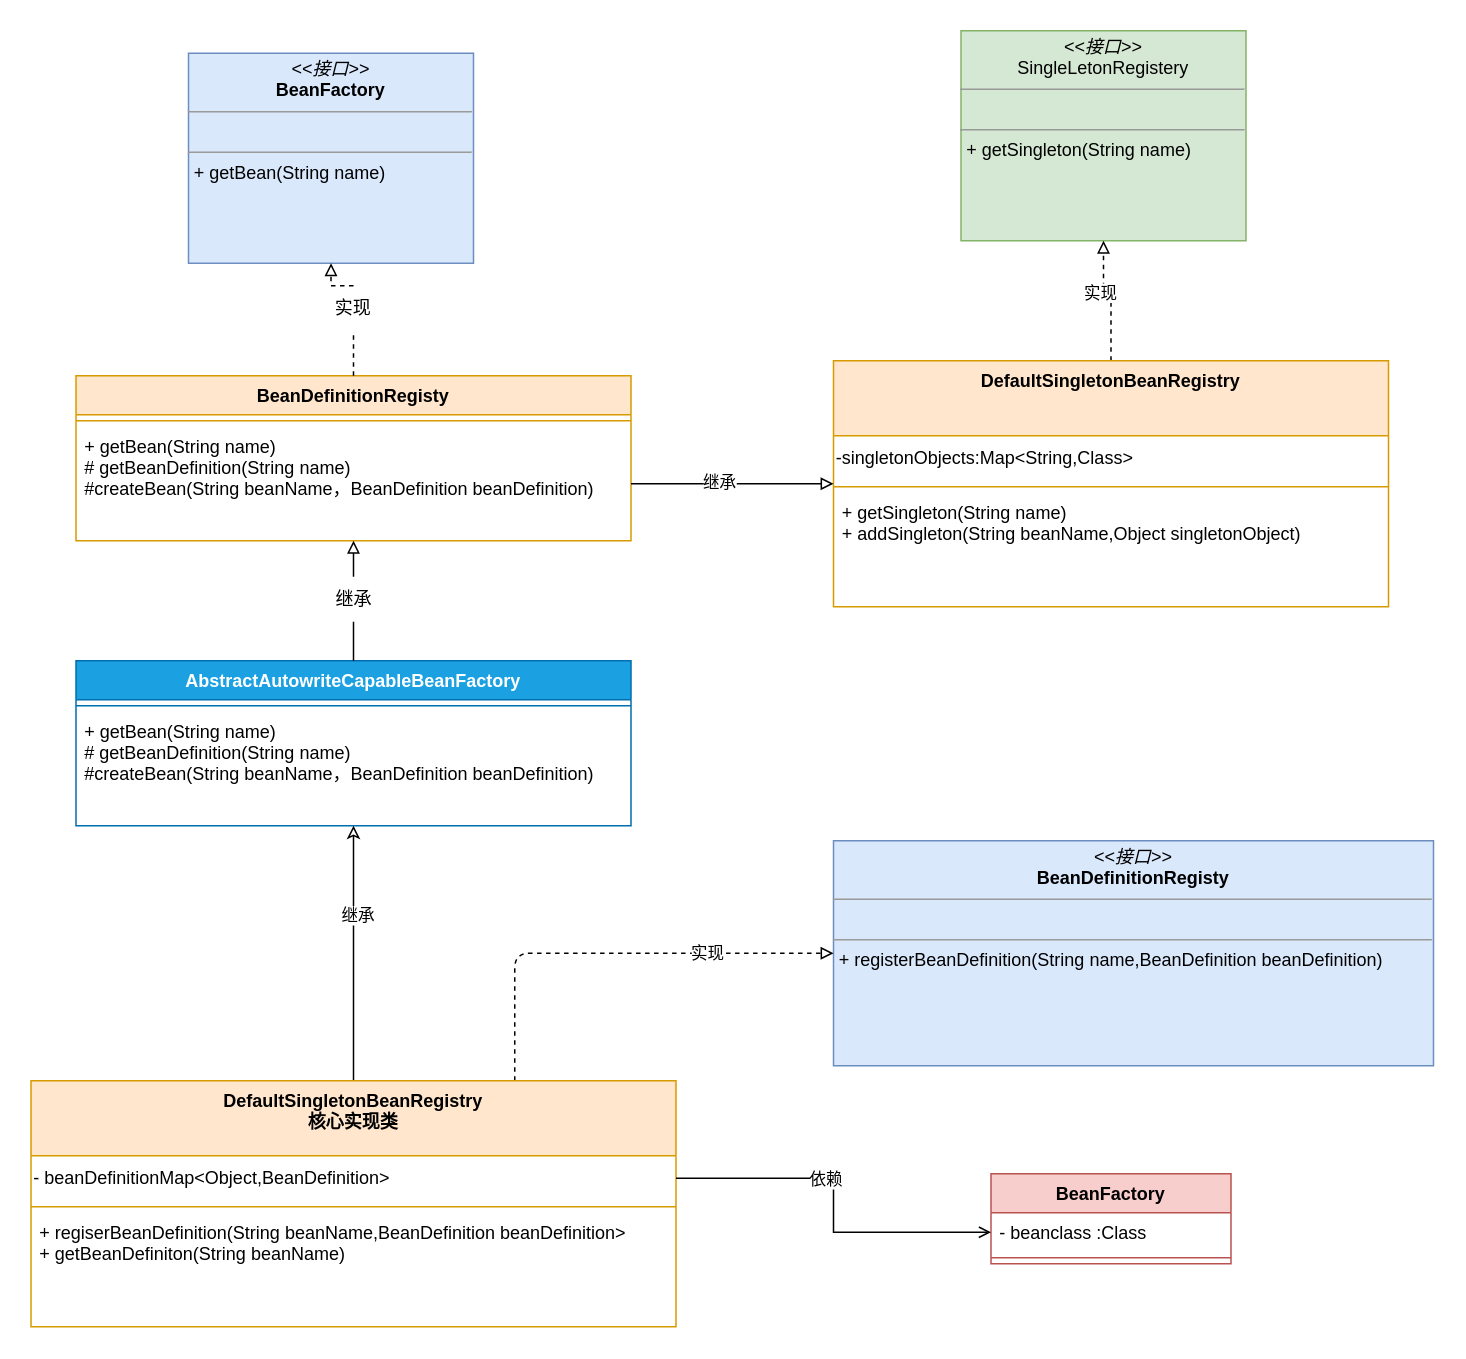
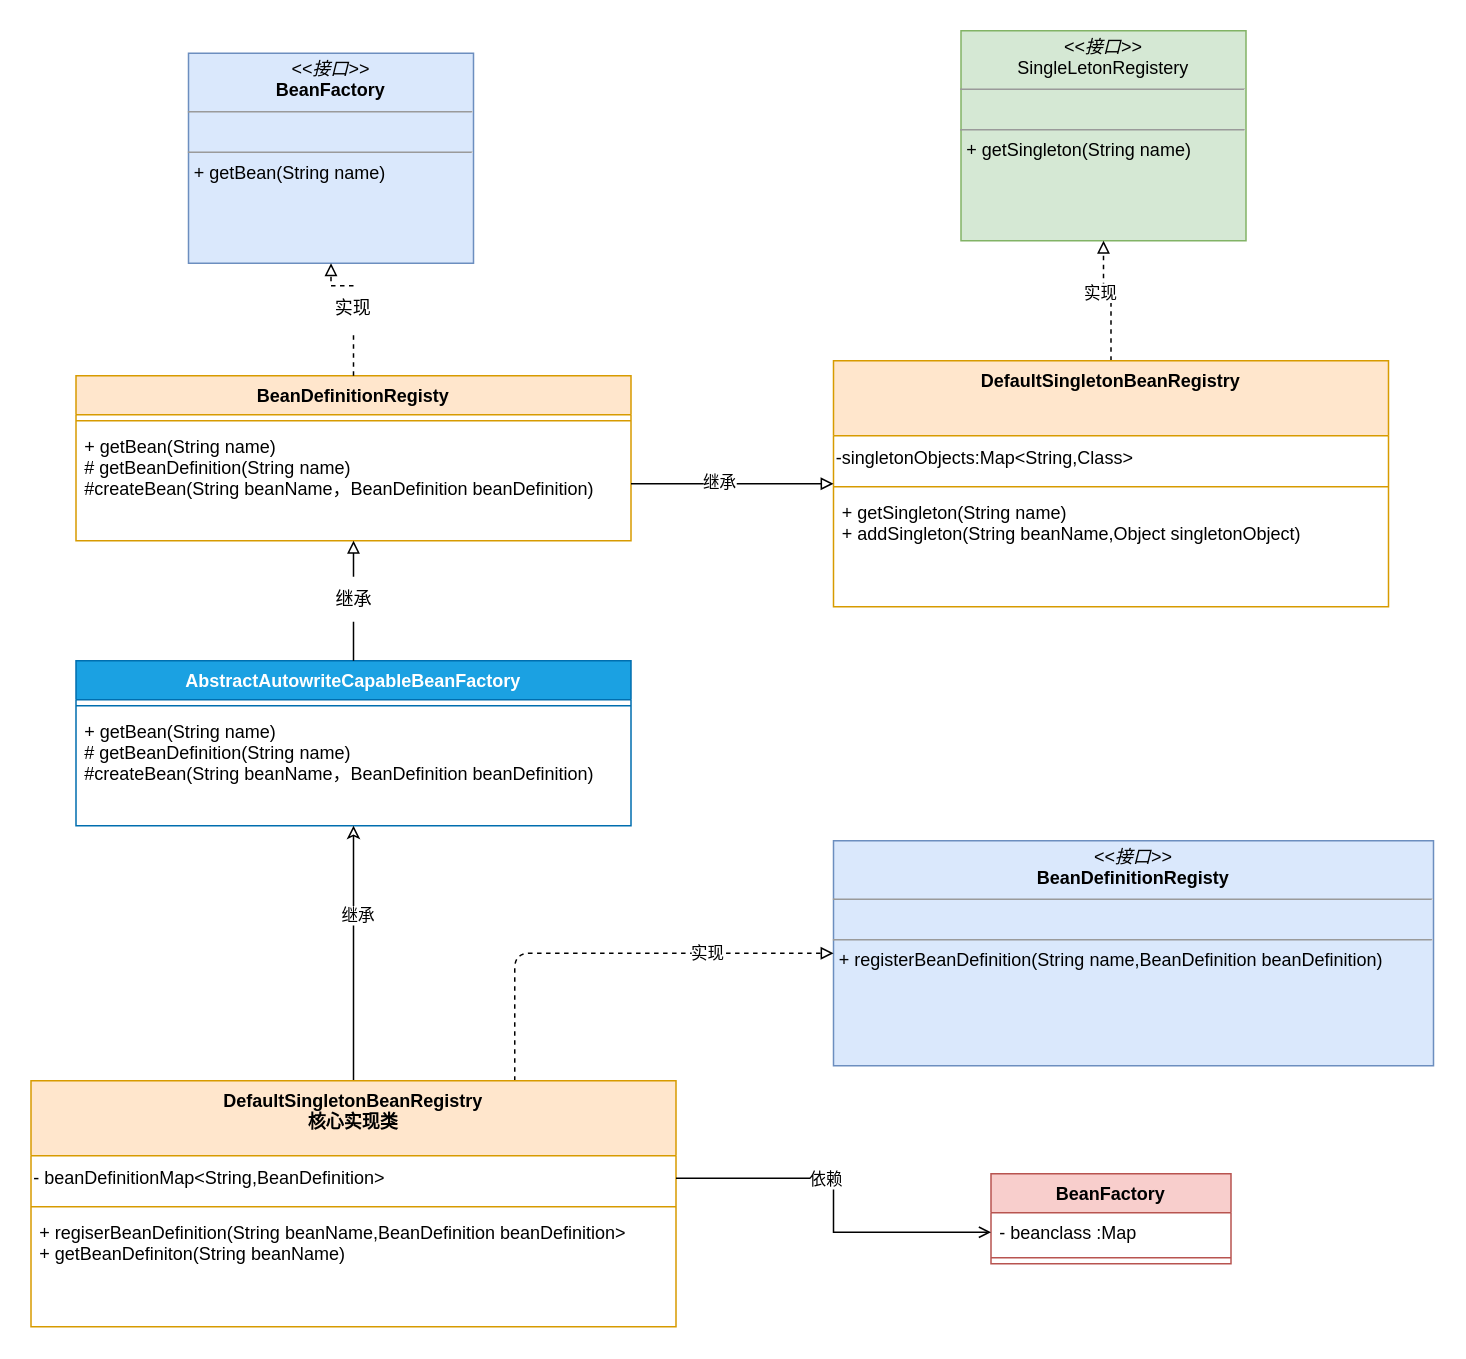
  <mxCell id="0" />
  <mxCell id="1" parent="0" />
  <mxCell id="2" value="&lt;p style=&quot;margin:0px;margin-top:4px;text-align:center;&quot;&gt;&lt;i&gt;&amp;lt;&amp;lt;接口&amp;gt;&amp;gt;&lt;/i&gt;&lt;br&gt;&lt;b&gt;BeanFactory&lt;/b&gt;&lt;/p&gt;&lt;hr size=&quot;1&quot;&gt;&lt;p style=&quot;margin:0px;margin-left:4px;&quot;&gt;&lt;br&gt;&lt;/p&gt;&lt;hr size=&quot;1&quot;&gt;&lt;p style=&quot;margin:0px;margin-left:4px;&quot;&gt;+ getBean(String name)&lt;/p&gt;" style="verticalAlign=top;align=left;overflow=fill;fontSize=12;fontFamily=Helvetica;html=1;fillColor=#dae8fc;strokeColor=#6c8ebf;" vertex="1" parent="1"><mxGeometry x="125" y="35" width="190" height="140" as="geometry" /></mxCell>
  <mxCell id="3" style="edgeStyle=orthogonalEdgeStyle;rounded=0;orthogonalLoop=1;jettySize=auto;html=1;exitX=0.5;exitY=0;exitDx=0;exitDy=0;entryX=0.5;entryY=1;entryDx=0;entryDy=0;endArrow=block;endFill=0;dashed=1;startArrow=none;" edge="1" parent="1" source="31" target="2"><mxGeometry relative="1" as="geometry" /></mxCell>
  <mxCell id="4" value="BeanDefinitionRegisty" style="swimlane;fontStyle=1;align=center;verticalAlign=top;childLayout=stackLayout;horizontal=1;startSize=26;horizontalStack=0;resizeParent=1;resizeParentMax=0;resizeLast=0;collapsible=1;marginBottom=0;fillColor=#ffe6cc;strokeColor=#d79b00;" vertex="1" parent="1"><mxGeometry x="50" y="250" width="370" height="110" as="geometry" /></mxCell>
  <mxCell id="5" value="" style="line;strokeWidth=1;fillColor=none;align=left;verticalAlign=middle;spacingTop=-1;spacingLeft=3;spacingRight=3;rotatable=0;labelPosition=right;points=[];portConstraint=eastwest;strokeColor=inherit;" vertex="1" parent="4"><mxGeometry y="26" width="370" height="8" as="geometry" /></mxCell>
  <mxCell id="6" value="+ getBean(String name)&#10;# getBeanDefinition(String name)&#10;#createBean(String beanName，BeanDefinition beanDefinition)&#10;" style="text;strokeColor=none;fillColor=none;align=left;verticalAlign=top;spacingLeft=4;spacingRight=4;overflow=hidden;rotatable=0;points=[[0,0.5],[1,0.5]];portConstraint=eastwest;" vertex="1" parent="4"><mxGeometry y="34" width="370" height="76" as="geometry" /></mxCell>
  <mxCell id="7" style="edgeStyle=orthogonalEdgeStyle;rounded=0;orthogonalLoop=1;jettySize=auto;html=1;exitX=0.5;exitY=0;exitDx=0;exitDy=0;entryX=0.5;entryY=1;entryDx=0;entryDy=0;entryPerimeter=0;endArrow=block;endFill=0;startArrow=none;" edge="1" parent="1" source="33" target="6"><mxGeometry relative="1" as="geometry" /></mxCell>
  <mxCell id="8" value="AbstractAutowriteCapableBeanFactory" style="swimlane;fontStyle=1;align=center;verticalAlign=top;childLayout=stackLayout;horizontal=1;startSize=26;horizontalStack=0;resizeParent=1;resizeParentMax=0;resizeLast=0;collapsible=1;marginBottom=0;fillColor=#1ba1e2;fontColor=#ffffff;strokeColor=#006EAF;" vertex="1" parent="1"><mxGeometry x="50" y="440" width="370" height="110" as="geometry" /></mxCell>
  <mxCell id="9" value="" style="line;strokeWidth=1;fillColor=none;align=left;verticalAlign=middle;spacingTop=-1;spacingLeft=3;spacingRight=3;rotatable=0;labelPosition=right;points=[];portConstraint=eastwest;strokeColor=inherit;" vertex="1" parent="8"><mxGeometry y="26" width="370" height="8" as="geometry" /></mxCell>
  <mxCell id="10" value="+ getBean(String name)&#10;# getBeanDefinition(String name)&#10;#createBean(String beanName，BeanDefinition beanDefinition)&#10;" style="text;strokeColor=none;fillColor=none;align=left;verticalAlign=top;spacingLeft=4;spacingRight=4;overflow=hidden;rotatable=0;points=[[0,0.5],[1,0.5]];portConstraint=eastwest;" vertex="1" parent="8"><mxGeometry y="34" width="370" height="76" as="geometry" /></mxCell>
  <mxCell id="11" value="&lt;p style=&quot;margin:0px;margin-top:4px;text-align:center;&quot;&gt;&lt;i&gt;&amp;lt;&amp;lt;接口&amp;gt;&amp;gt;&lt;/i&gt;&lt;br&gt;SingleLetonRegistery&lt;/p&gt;&lt;hr size=&quot;1&quot;&gt;&lt;p style=&quot;margin:0px;margin-left:4px;&quot;&gt;&lt;br&gt;&lt;/p&gt;&lt;hr size=&quot;1&quot;&gt;&lt;p style=&quot;margin:0px;margin-left:4px;&quot;&gt;+ getSingleton(String name)&lt;/p&gt;" style="verticalAlign=top;align=left;overflow=fill;fontSize=12;fontFamily=Helvetica;html=1;fillColor=#d5e8d4;strokeColor=#82b366;" vertex="1" parent="1"><mxGeometry x="640" y="20" width="190" height="140" as="geometry" /></mxCell>
  <mxCell id="12" style="edgeStyle=orthogonalEdgeStyle;rounded=0;orthogonalLoop=1;jettySize=auto;html=1;exitX=0.5;exitY=0;exitDx=0;exitDy=0;entryX=0.5;entryY=1;entryDx=0;entryDy=0;dashed=1;endArrow=block;endFill=0;" edge="1" parent="1" source="14" target="11"><mxGeometry relative="1" as="geometry" /></mxCell>
  <mxCell id="13" value="实现" style="edgeLabel;html=1;align=center;verticalAlign=middle;resizable=0;points=[];" vertex="1" connectable="0" parent="12"><mxGeometry x="0.211" y="3" relative="1" as="geometry"><mxPoint as="offset" /></mxGeometry></mxCell>
  <mxCell id="14" value="DefaultSingletonBeanRegistry" style="swimlane;fontStyle=1;align=center;verticalAlign=top;childLayout=stackLayout;horizontal=1;startSize=50;horizontalStack=0;resizeParent=1;resizeParentMax=0;resizeLast=0;collapsible=1;marginBottom=0;fillColor=#ffe6cc;strokeColor=#d79b00;" vertex="1" parent="1"><mxGeometry x="555" y="240" width="370" height="164" as="geometry" /></mxCell>
  <mxCell id="15" value="-singletonObjects:Map&amp;lt;String,Class&amp;gt;" style="text;html=1;strokeColor=none;fillColor=none;align=left;verticalAlign=middle;whiteSpace=wrap;rounded=0;" vertex="1" parent="14"><mxGeometry y="50" width="370" height="30" as="geometry" /></mxCell>
  <mxCell id="16" value="" style="line;strokeWidth=1;fillColor=none;align=left;verticalAlign=middle;spacingTop=-1;spacingLeft=3;spacingRight=3;rotatable=0;labelPosition=right;points=[];portConstraint=eastwest;strokeColor=inherit;" vertex="1" parent="14"><mxGeometry y="80" width="370" height="8" as="geometry" /></mxCell>
  <mxCell id="17" value="+ getSingleton(String name)&#10;+ addSingleton(String beanName,Object singletonObject)" style="text;strokeColor=none;fillColor=none;align=left;verticalAlign=top;spacingLeft=4;spacingRight=4;overflow=hidden;rotatable=0;points=[[0,0.5],[1,0.5]];portConstraint=eastwest;" vertex="1" parent="14"><mxGeometry y="88" width="370" height="76" as="geometry" /></mxCell>
  <mxCell id="18" value="&lt;p style=&quot;margin:0px;margin-top:4px;text-align:center;&quot;&gt;&lt;i&gt;&amp;lt;&amp;lt;接口&amp;gt;&amp;gt;&lt;/i&gt;&lt;br&gt;&lt;b&gt;BeanDefinitionRegisty&lt;/b&gt;&lt;/p&gt;&lt;hr size=&quot;1&quot;&gt;&lt;p style=&quot;margin:0px;margin-left:4px;&quot;&gt;&lt;br&gt;&lt;/p&gt;&lt;hr size=&quot;1&quot;&gt;&lt;p style=&quot;margin:0px;margin-left:4px;&quot;&gt;+ registerBeanDefinition(String name,BeanDefinition beanDefinition)&lt;/p&gt;" style="verticalAlign=top;align=left;overflow=fill;fontSize=12;fontFamily=Helvetica;html=1;fillColor=#dae8fc;strokeColor=#6c8ebf;" vertex="1" parent="1"><mxGeometry x="555" y="560" width="400" height="150" as="geometry" /></mxCell>
  <mxCell id="19" style="endArrow=classic;html=1;fontFamily=Helvetica;fontSize=11;fontColor=default;align=center;endFill=0;strokeColor=default;edgeStyle=orthogonalEdgeStyle;" edge="1" parent="1" source="23"><mxGeometry relative="1" as="geometry"><mxPoint x="235" y="550" as="targetPoint" /><Array as="points"><mxPoint x="235" y="640" /><mxPoint x="235" y="640" /></Array></mxGeometry></mxCell>
  <mxCell id="20" value="继承" style="edgeLabel;html=1;align=center;verticalAlign=middle;resizable=0;points=[];" vertex="1" connectable="0" parent="19"><mxGeometry x="0.3" y="-2" relative="1" as="geometry"><mxPoint as="offset" /></mxGeometry></mxCell>
  <mxCell id="21" style="edgeStyle=orthogonalEdgeStyle;rounded=1;orthogonalLoop=1;jettySize=auto;html=1;exitX=0.75;exitY=0;exitDx=0;exitDy=0;entryX=0;entryY=0.5;entryDx=0;entryDy=0;dashed=1;endArrow=block;endFill=0;" edge="1" parent="1" source="23" target="18"><mxGeometry relative="1" as="geometry" /></mxCell>
  <mxCell id="22" value="实现" style="edgeLabel;html=1;align=center;verticalAlign=middle;resizable=0;points=[];" vertex="1" connectable="0" parent="21"><mxGeometry x="0.429" y="1" relative="1" as="geometry"><mxPoint as="offset" /></mxGeometry></mxCell>
  <mxCell id="23" value="DefaultSingletonBeanRegistry&#10;核心实现类" style="swimlane;fontStyle=1;align=center;verticalAlign=top;childLayout=stackLayout;horizontal=1;startSize=50;horizontalStack=0;resizeParent=1;resizeParentMax=0;resizeLast=0;collapsible=1;marginBottom=0;fillColor=#ffe6cc;strokeColor=#d79b00;" vertex="1" parent="1"><mxGeometry x="20" y="720" width="430" height="164" as="geometry" /></mxCell>
- <mxCell id="24" value="- beanDefinitionMap&amp;lt;Object,BeanDefinition&amp;gt;" style="text;html=1;strokeColor=none;fillColor=none;align=left;verticalAlign=middle;whiteSpace=wrap;rounded=0;" vertex="1" parent="23"><mxGeometry y="50" width="430" height="30" as="geometry" /></mxCell>
+ <mxCell id="24" value="- beanDefinitionMap&amp;lt;String,BeanDefinition&amp;gt;" style="text;html=1;strokeColor=none;fillColor=none;align=left;verticalAlign=middle;whiteSpace=wrap;rounded=0;" vertex="1" parent="23"><mxGeometry y="50" width="430" height="30" as="geometry" /></mxCell>
  <mxCell id="25" value="" style="line;strokeWidth=1;fillColor=none;align=left;verticalAlign=middle;spacingTop=-1;spacingLeft=3;spacingRight=3;rotatable=0;labelPosition=right;points=[];portConstraint=eastwest;strokeColor=inherit;" vertex="1" parent="23"><mxGeometry y="80" width="430" height="8" as="geometry" /></mxCell>
  <mxCell id="26" value="+ regiserBeanDefinition(String beanName,BeanDefinition beanDefinition&gt;&#10;+ getBeanDefiniton(String beanName)" style="text;strokeColor=none;fillColor=none;align=left;verticalAlign=top;spacingLeft=4;spacingRight=4;overflow=hidden;rotatable=0;points=[[0,0.5],[1,0.5]];portConstraint=eastwest;" vertex="1" parent="23"><mxGeometry y="88" width="430" height="76" as="geometry" /></mxCell>
  <mxCell id="27" value="BeanFactory" style="swimlane;fontStyle=1;align=center;verticalAlign=top;childLayout=stackLayout;horizontal=1;startSize=26;horizontalStack=0;resizeParent=1;resizeParentMax=0;resizeLast=0;collapsible=1;marginBottom=0;fillColor=#f8cecc;strokeColor=#b85450;" vertex="1" parent="1"><mxGeometry x="660" y="782" width="160" height="60" as="geometry" /></mxCell>
- <mxCell id="28" value="- beanclass :Class" style="text;strokeColor=none;fillColor=none;align=left;verticalAlign=top;spacingLeft=4;spacingRight=4;overflow=hidden;rotatable=0;points=[[0,0.5],[1,0.5]];portConstraint=eastwest;" vertex="1" parent="27"><mxGeometry y="26" width="160" height="26" as="geometry" /></mxCell>
+ <mxCell id="28" value="- beanclass :Map" style="text;strokeColor=none;fillColor=none;align=left;verticalAlign=top;spacingLeft=4;spacingRight=4;overflow=hidden;rotatable=0;points=[[0,0.5],[1,0.5]];portConstraint=eastwest;" vertex="1" parent="27"><mxGeometry y="26" width="160" height="26" as="geometry" /></mxCell>
  <mxCell id="29" value="" style="line;strokeWidth=1;fillColor=none;align=left;verticalAlign=middle;spacingTop=-1;spacingLeft=3;spacingRight=3;rotatable=0;labelPosition=right;points=[];portConstraint=eastwest;strokeColor=inherit;" vertex="1" parent="27"><mxGeometry y="52" width="160" height="8" as="geometry" /></mxCell>
  <mxCell id="30" value="" style="edgeStyle=orthogonalEdgeStyle;rounded=0;orthogonalLoop=1;jettySize=auto;html=1;exitX=0.5;exitY=0;exitDx=0;exitDy=0;entryX=0.5;entryY=1;entryDx=0;entryDy=0;endArrow=none;endFill=0;dashed=1;" edge="1" parent="1" source="4" target="31"><mxGeometry relative="1" as="geometry"><mxPoint x="235" y="250" as="sourcePoint" /><mxPoint x="235" y="170" as="targetPoint" /></mxGeometry></mxCell>
  <mxCell id="31" value="实现" style="text;html=1;strokeColor=none;fillColor=none;align=center;verticalAlign=middle;whiteSpace=wrap;rounded=0;" vertex="1" parent="1"><mxGeometry x="205" y="190" width="60" height="30" as="geometry" /></mxCell>
  <mxCell id="32" value="" style="edgeStyle=orthogonalEdgeStyle;rounded=0;orthogonalLoop=1;jettySize=auto;html=1;exitX=0.5;exitY=0;exitDx=0;exitDy=0;entryX=0.5;entryY=1;entryDx=0;entryDy=0;entryPerimeter=0;endArrow=none;endFill=0;" edge="1" parent="1" source="8" target="33"><mxGeometry relative="1" as="geometry"><mxPoint x="235" y="430" as="sourcePoint" /><mxPoint x="235" y="360" as="targetPoint" /></mxGeometry></mxCell>
  <mxCell id="33" value="继承" style="text;html=1;align=center;verticalAlign=middle;resizable=0;points=[];autosize=1;strokeColor=none;fillColor=none;" vertex="1" parent="1"><mxGeometry x="210" y="384" width="50" height="30" as="geometry" /></mxCell>
  <mxCell id="34" style="edgeStyle=orthogonalEdgeStyle;rounded=0;orthogonalLoop=1;jettySize=auto;html=1;exitX=1;exitY=0.5;exitDx=0;exitDy=0;entryX=0;entryY=0.5;entryDx=0;entryDy=0;endArrow=block;endFill=0;" edge="1" parent="1" source="6" target="14"><mxGeometry relative="1" as="geometry" /></mxCell>
  <mxCell id="35" value="继承" style="edgeLabel;html=1;align=center;verticalAlign=middle;resizable=0;points=[];" vertex="1" connectable="0" parent="34"><mxGeometry x="-0.136" y="2" relative="1" as="geometry"><mxPoint as="offset" /></mxGeometry></mxCell>
  <mxCell id="36" style="edgeStyle=orthogonalEdgeStyle;rounded=0;orthogonalLoop=1;jettySize=auto;html=1;exitX=1;exitY=0.5;exitDx=0;exitDy=0;endArrow=open;endFill=0;dashed=0;" edge="1" parent="1" source="24" target="28"><mxGeometry relative="1" as="geometry" /></mxCell>
  <mxCell id="37" value="依赖" style="edgeLabel;html=1;align=center;verticalAlign=middle;resizable=0;points=[];" vertex="1" connectable="0" parent="36"><mxGeometry x="-0.195" relative="1" as="geometry"><mxPoint as="offset" /></mxGeometry></mxCell>
